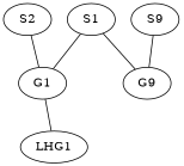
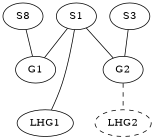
  graph {
-   S2
+   S2 [label=S8]
    G1
    LHG1
-   G2 [label=G9]
+   LHG2 [style=dashed]
+   G2
    S1
-   S3 [label=S9]
+   S3
    S2 -- G1
-   G1 -- LHG1
+   S1 -- LHG1
+   G2 -- LHG2 [style=dashed]
    S1 -- G1
    S1 -- G2
    S3 -- G2
  }
